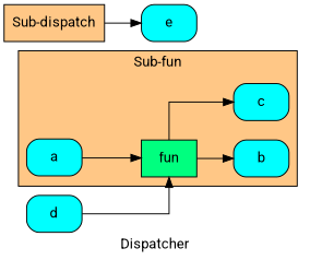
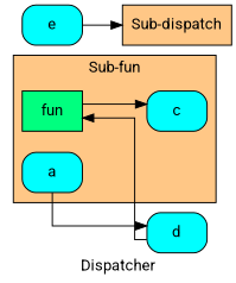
  digraph {
    fontname=Roboto
    label=Dispatcher
    rankdir=LR
    splines=ortho
    node [fillcolor=cyan fontname=Roboto shape=Mrecord style=filled]
    edge [fontname=Roboto]
    n1 [label="{ a  }"]
    n2 [fillcolor=springgreen label="{ fun  }" shape=record]
-   n3 [label="{ b  }"]
    n4 [label="{ c  }"]
    n5 [fillcolor="#FF8F0F80" label="{ Sub-dispatch  }" shape=record]
    n6 [label="{ e  }"]
    n7 [label="{ d  }"]
    subgraph cluster_1 {
      fillcolor="#FF8F0F80"
      label="Sub-fun"
      style=filled
      n1
      n2
-     n3
      n4
    }
-   n1 -> n2
-   n2 -> n3
+   n1 -> n7
    n2 -> n4
-   n5 -> n6
+   n6 -> n5
    n7 -> n2
  }
